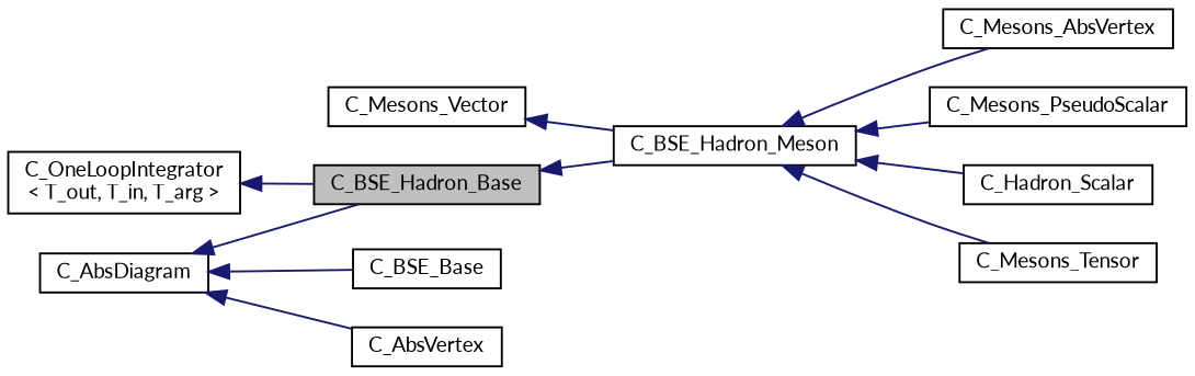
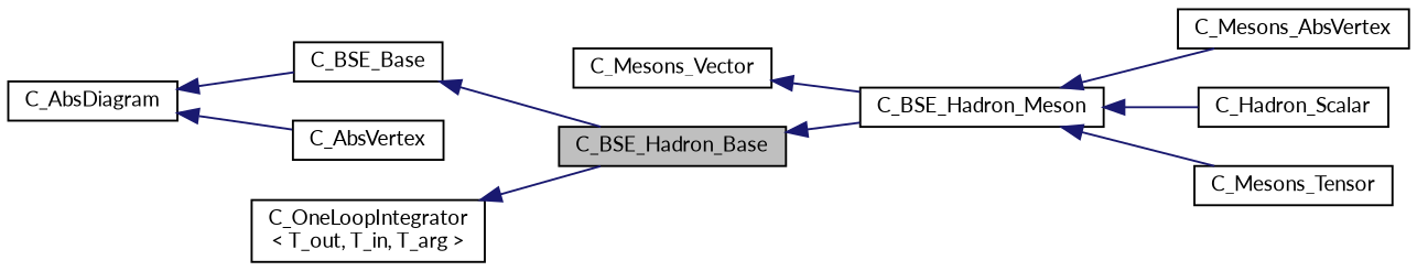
  digraph {
    fontname=Lato
    rankdir=LR
    node [color=black fillcolor=white fontname=Lato fontsize=10 shape=record style=filled]
    edge [color=midnightblue dir=back fontname=Lato fontsize=10 labelfontname=Helvetica labelfontsize=10 style=solid]
    n1 [fillcolor=grey75 fontcolor=black height=0.2 label=C_BSE_Hadron_Base width=0.4]
    n2 [height=0.2 label=C_BSE_Hadron_Meson width=0.4]
    n3 [height=0.2 label=C_Mesons_AbsVertex width=0.4]
-   n4 [height=0.2 label=C_Mesons_PseudoScalar width=0.4]
    n5 [height=0.2 label=C_Hadron_Scalar width=0.4]
    n6 [height=0.2 label=C_Mesons_Tensor width=0.4]
    n7 [height=0.2 label=C_BSE_Base width=0.4]
    n8 [height=0.2 label=C_AbsVertex width=0.4]
    n9 [height=0.2 label=C_AbsDiagram width=0.4]
    n10 [height=0.2 label="C_OneLoopIntegrator\l\< T_out, T_in, T_arg \>" width=0.4]
    n11 [height=0.2 label=C_Mesons_Vector width=0.4]
    n1 -> n2
    n2 -> n3
-   n2 -> n4
    n2 -> n5
    n2 -> n6
-   n9 -> n1
+   n7 -> n1
    n9 -> n7
    n9 -> n8
    n10 -> n1
    n11 -> n2
  }
